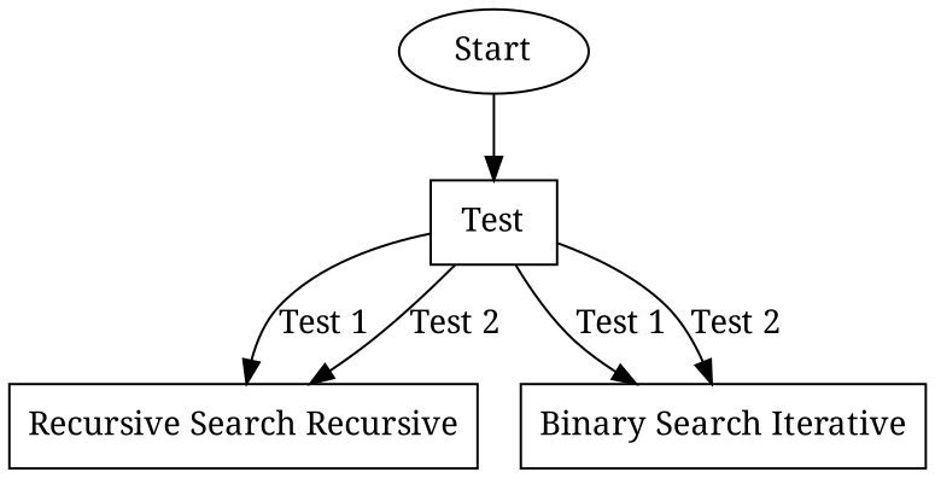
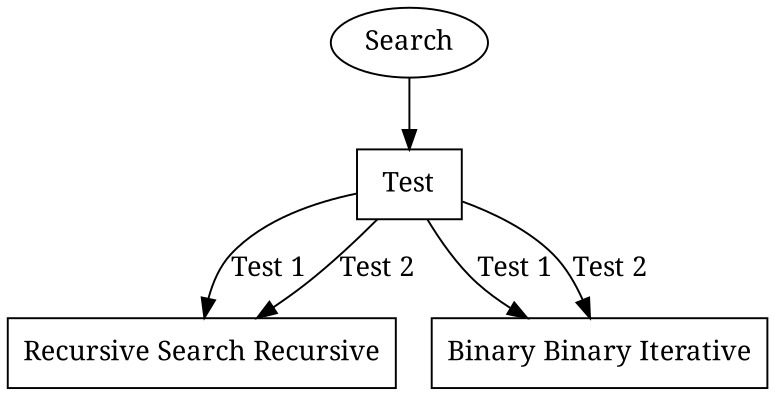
  digraph {
    fontname="Noto Serif"
    node [fontname="Noto Serif" shape=box]
    edge [fontname="Noto Serif"]
-   n1 [label=Start shape=ellipse]
+   n1 [label=Search shape=ellipse]
    n2 [label=Test]
    n3 [label="Recursive Search Recursive"]
-   n4 [label="Binary Search Iterative"]
+   n4 [label="Binary Binary Iterative"]
    n1 -> n2
    n2 -> n3 [label="Test 1"]
    n2 -> n3 [label="Test 2"]
    n2 -> n4 [label="Test 1"]
    n2 -> n4 [label="Test 2"]
  }
